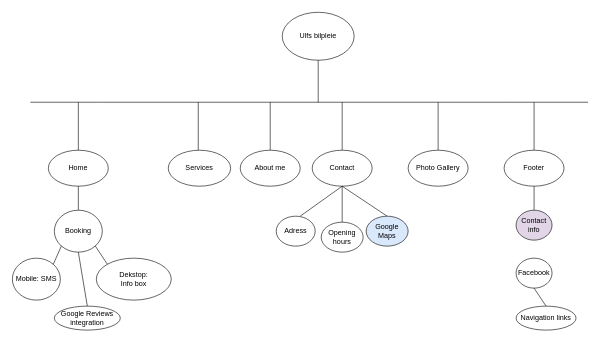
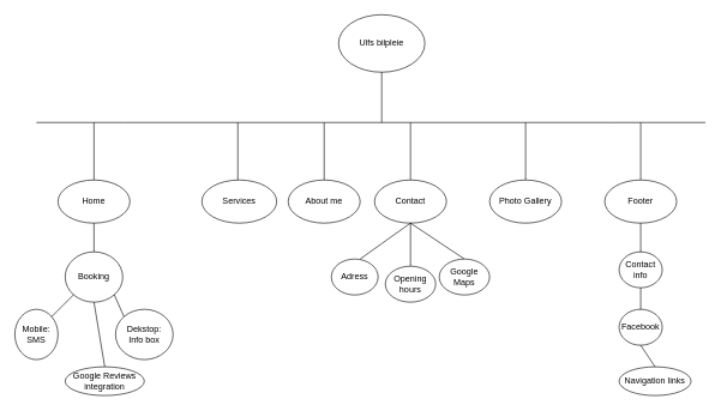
  <mxCell id="0" />
  <mxCell id="1" parent="0" />
  <mxCell id="2" value="Ulfs bilpleie" style="ellipse;whiteSpace=wrap;html=1;" vertex="1" parent="1"><mxGeometry x="470" y="20" width="120" height="80" as="geometry" /></mxCell>
  <mxCell id="3" value="" style="endArrow=none;html=1;rounded=0;" edge="1" parent="1"><mxGeometry width="50" height="50" relative="1" as="geometry"><mxPoint x="170" y="170" as="sourcePoint" /><mxPoint x="730" y="170" as="targetPoint" /></mxGeometry></mxCell>
  <mxCell id="4" value="Services" style="ellipse;whiteSpace=wrap;html=1;" vertex="1" parent="1"><mxGeometry x="280" y="250" width="104" height="60" as="geometry" /></mxCell>
  <mxCell id="5" value="About me" style="ellipse;whiteSpace=wrap;html=1;" vertex="1" parent="1"><mxGeometry x="400" y="250" width="100" height="60" as="geometry" /></mxCell>
  <mxCell id="6" value="" style="endArrow=none;html=1;rounded=0;entryX=0.5;entryY=0;entryDx=0;entryDy=0;" edge="1" parent="1"><mxGeometry width="50" height="50" relative="1" as="geometry"><mxPoint x="570" y="170" as="sourcePoint" /><mxPoint x="570" y="250" as="targetPoint" /></mxGeometry></mxCell>
  <mxCell id="7" value="Contact" style="ellipse;whiteSpace=wrap;html=1;" vertex="1" parent="1"><mxGeometry x="520" y="250" width="100" height="60" as="geometry" /></mxCell>
  <mxCell id="8" value="" style="endArrow=none;html=1;rounded=0;entryX=0.5;entryY=0;entryDx=0;entryDy=0;" edge="1" parent="1"><mxGeometry width="50" height="50" relative="1" as="geometry"><mxPoint x="730" y="170" as="sourcePoint" /><mxPoint x="730" y="250" as="targetPoint" /></mxGeometry></mxCell>
  <mxCell id="9" value="Photo Gallery" style="ellipse;whiteSpace=wrap;html=1;" vertex="1" parent="1"><mxGeometry x="680" y="250" width="100" height="60" as="geometry" /></mxCell>
  <mxCell id="10" value="" style="endArrow=none;html=1;rounded=0;exitX=0.5;exitY=1;exitDx=0;exitDy=0;entryX=0.5;entryY=0;entryDx=0;entryDy=0;" edge="1" parent="1" target="11"><mxGeometry width="50" height="50" relative="1" as="geometry"><mxPoint x="570" y="310" as="sourcePoint" /><mxPoint x="570" y="370" as="targetPoint" /></mxGeometry></mxCell>
- <mxCell id="11" value="Google Maps" style="ellipse;whiteSpace=wrap;html=1;fillColor=#dae8fc;" vertex="1" parent="1"><mxGeometry x="610" y="360" width="70" height="50" as="geometry" /></mxCell>
+ <mxCell id="11" value="Google Maps" style="ellipse;whiteSpace=wrap;html=1;" vertex="1" parent="1"><mxGeometry x="610" y="360" width="70" height="50" as="geometry" /></mxCell>
  <mxCell id="12" value="" style="endArrow=none;html=1;rounded=0;entryX=0.5;entryY=0;entryDx=0;entryDy=0;" edge="1" parent="1" target="5"><mxGeometry width="50" height="50" relative="1" as="geometry"><mxPoint x="450" y="170" as="sourcePoint" /><mxPoint x="410" y="250" as="targetPoint" /></mxGeometry></mxCell>
  <mxCell id="13" value="Home" style="ellipse;whiteSpace=wrap;html=1;" vertex="1" parent="1"><mxGeometry x="80" y="250" width="100" height="60" as="geometry" /></mxCell>
  <mxCell id="14" value="Booking" style="ellipse;whiteSpace=wrap;html=1;" vertex="1" parent="1"><mxGeometry x="90" y="350" width="80" height="70" as="geometry" /></mxCell>
  <mxCell id="15" value="" style="endArrow=none;html=1;rounded=0;" edge="1" parent="1"><mxGeometry width="50" height="50" relative="1" as="geometry"><mxPoint x="730" y="170" as="sourcePoint" /><mxPoint x="850" y="170" as="targetPoint" /></mxGeometry></mxCell>
  <mxCell id="16" value="" style="endArrow=none;html=1;rounded=0;" edge="1" parent="1"><mxGeometry width="50" height="50" relative="1" as="geometry"><mxPoint x="890" y="170" as="sourcePoint" /><mxPoint x="890" y="250" as="targetPoint" /></mxGeometry></mxCell>
  <mxCell id="17" value="" style="endArrow=none;html=1;rounded=0;" edge="1" parent="1"><mxGeometry width="50" height="50" relative="1" as="geometry"><mxPoint x="850" y="170" as="sourcePoint" /><mxPoint x="980" y="170" as="targetPoint" /></mxGeometry></mxCell>
  <mxCell id="18" value="Footer" style="ellipse;whiteSpace=wrap;html=1;" vertex="1" parent="1"><mxGeometry x="840" y="250" width="100" height="60" as="geometry" /></mxCell>
- <mxCell id="19" value="Contact info" style="ellipse;whiteSpace=wrap;html=1;fillColor=#e1d5e7;" vertex="1" parent="1"><mxGeometry x="860" y="350" width="60" height="50" as="geometry" /></mxCell>
+ <mxCell id="19" value="Contact info" style="ellipse;whiteSpace=wrap;html=1;" vertex="1" parent="1"><mxGeometry x="860" y="350" width="60" height="50" as="geometry" /></mxCell>
  <mxCell id="20" value="Facebook" style="ellipse;whiteSpace=wrap;html=1;" vertex="1" parent="1"><mxGeometry x="860" y="430" width="60" height="50" as="geometry" /></mxCell>
  <mxCell id="21" value="Navigation links" style="ellipse;whiteSpace=wrap;html=1;" vertex="1" parent="1"><mxGeometry x="860" y="510" width="100" height="40" as="geometry" /></mxCell>
  <mxCell id="22" value="" style="endArrow=none;html=1;rounded=0;exitX=0.5;exitY=1;exitDx=0;exitDy=0;entryX=0.5;entryY=0;entryDx=0;entryDy=0;" edge="1" parent="1" source="18" target="19"><mxGeometry width="50" height="50" relative="1" as="geometry"><mxPoint x="360" y="310" as="sourcePoint" /><mxPoint x="770" y="340" as="targetPoint" /></mxGeometry></mxCell>
+ <mxCell id="23" value="" style="endArrow=none;html=1;rounded=0;exitX=0.5;exitY=1;exitDx=0;exitDy=0;entryX=0.5;entryY=0;entryDx=0;entryDy=0;" edge="1" parent="1" source="19" target="20"><mxGeometry width="50" height="50" relative="1" as="geometry"><mxPoint x="360" y="310" as="sourcePoint" /><mxPoint x="410" y="260" as="targetPoint" /></mxGeometry></mxCell>
  <mxCell id="24" value="" style="endArrow=none;html=1;rounded=0;exitX=0.5;exitY=1;exitDx=0;exitDy=0;entryX=0.5;entryY=0;entryDx=0;entryDy=0;" edge="1" parent="1" source="20" target="21"><mxGeometry width="50" height="50" relative="1" as="geometry"><mxPoint x="360" y="310" as="sourcePoint" /><mxPoint x="410" y="260" as="targetPoint" /></mxGeometry></mxCell>
  <mxCell id="25" value="" style="endArrow=none;html=1;rounded=0;" edge="1" parent="1"><mxGeometry width="50" height="50" relative="1" as="geometry"><mxPoint x="170" y="170" as="sourcePoint" /><mxPoint x="50" y="170" as="targetPoint" /></mxGeometry></mxCell>
  <mxCell id="26" value="" style="endArrow=none;html=1;rounded=0;" edge="1" parent="1" target="13"><mxGeometry width="50" height="50" relative="1" as="geometry"><mxPoint x="130" y="170" as="sourcePoint" /><mxPoint x="560" y="260" as="targetPoint" /></mxGeometry></mxCell>
  <mxCell id="27" value="" style="endArrow=none;html=1;rounded=0;exitX=0.5;exitY=1;exitDx=0;exitDy=0;entryX=0.5;entryY=0;entryDx=0;entryDy=0;" edge="1" parent="1" source="13" target="14"><mxGeometry width="50" height="50" relative="1" as="geometry"><mxPoint x="510" y="310" as="sourcePoint" /><mxPoint x="560" y="260" as="targetPoint" /></mxGeometry></mxCell>
- <mxCell id="28" value="Dekstop: &lt;br&gt;Info box" style="ellipse;whiteSpace=wrap;html=1;" vertex="1" parent="1"><mxGeometry x="160" y="430" width="125" height="70" as="geometry" /></mxCell>
+ <mxCell id="28" value="Dekstop: &lt;br&gt;Info box" style="ellipse;whiteSpace=wrap;html=1;" vertex="1" parent="1"><mxGeometry x="160" y="430" width="80" height="70" as="geometry" /></mxCell>
  <mxCell id="29" value="" style="endArrow=none;html=1;rounded=0;exitX=0.5;exitY=1;exitDx=0;exitDy=0;" edge="1" parent="1" source="2"><mxGeometry width="50" height="50" relative="1" as="geometry"><mxPoint x="510" y="330" as="sourcePoint" /><mxPoint x="530" y="170" as="targetPoint" /></mxGeometry></mxCell>
- <mxCell id="30" value="Mobile: SMS" style="ellipse;whiteSpace=wrap;html=1;" vertex="1" parent="1"><mxGeometry x="20" y="430" width="80" height="70" as="geometry" /></mxCell>
+ <mxCell id="30" value="Mobile: SMS" style="ellipse;whiteSpace=wrap;html=1;" vertex="1" parent="1"><mxGeometry x="20" y="430" width="60" height="70" as="geometry" /></mxCell>
  <mxCell id="31" value="" style="endArrow=none;html=1;rounded=0;exitX=1;exitY=1;exitDx=0;exitDy=0;entryX=0;entryY=0;entryDx=0;entryDy=0;" edge="1" parent="1" source="14" target="28"><mxGeometry width="50" height="50" relative="1" as="geometry"><mxPoint x="510" y="330" as="sourcePoint" /><mxPoint x="560" y="280" as="targetPoint" /></mxGeometry></mxCell>
  <mxCell id="32" value="" style="endArrow=none;html=1;rounded=0;exitX=0;exitY=1;exitDx=0;exitDy=0;entryX=1;entryY=0;entryDx=0;entryDy=0;" edge="1" parent="1" source="14" target="30"><mxGeometry width="50" height="50" relative="1" as="geometry"><mxPoint x="510" y="330" as="sourcePoint" /><mxPoint x="560" y="280" as="targetPoint" /></mxGeometry></mxCell>
  <mxCell id="33" value="Google Reviews integration" style="ellipse;whiteSpace=wrap;html=1;" vertex="1" parent="1"><mxGeometry x="90" y="510" width="110" height="40" as="geometry" /></mxCell>
  <mxCell id="34" value="" style="endArrow=none;html=1;rounded=0;exitX=0.5;exitY=1;exitDx=0;exitDy=0;entryX=0.5;entryY=0;entryDx=0;entryDy=0;" edge="1" parent="1" source="14" target="33"><mxGeometry width="50" height="50" relative="1" as="geometry"><mxPoint x="510" y="330" as="sourcePoint" /><mxPoint x="560" y="280" as="targetPoint" /></mxGeometry></mxCell>
  <mxCell id="35" value="" style="endArrow=none;html=1;rounded=0;" edge="1" parent="1"><mxGeometry width="50" height="50" relative="1" as="geometry"><mxPoint x="330" y="170" as="sourcePoint" /><mxPoint x="330" y="250" as="targetPoint" /></mxGeometry></mxCell>
  <mxCell id="36" value="Opening hours" style="ellipse;whiteSpace=wrap;html=1;" vertex="1" parent="1"><mxGeometry x="535" y="370" width="70" height="50" as="geometry" /></mxCell>
  <mxCell id="37" value="" style="endArrow=none;html=1;rounded=0;exitX=0.5;exitY=1;exitDx=0;exitDy=0;entryX=0.5;entryY=0;entryDx=0;entryDy=0;" edge="1" parent="1" source="7" target="36"><mxGeometry width="50" height="50" relative="1" as="geometry"><mxPoint x="480" y="330" as="sourcePoint" /><mxPoint x="530" y="280" as="targetPoint" /></mxGeometry></mxCell>
  <mxCell id="38" value="" style="endArrow=none;html=1;rounded=0;" edge="1" parent="1"><mxGeometry width="50" height="50" relative="1" as="geometry"><mxPoint x="500" y="360" as="sourcePoint" /><mxPoint x="570" y="310" as="targetPoint" /></mxGeometry></mxCell>
  <mxCell id="39" value="Adress" style="ellipse;whiteSpace=wrap;html=1;" vertex="1" parent="1"><mxGeometry x="460" y="360" width="65" height="50" as="geometry" /></mxCell>
